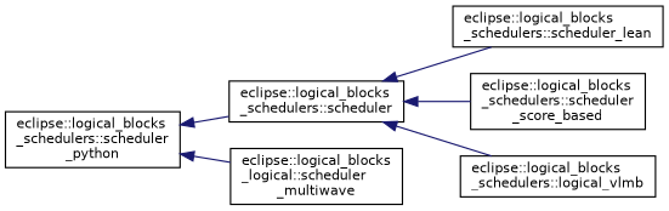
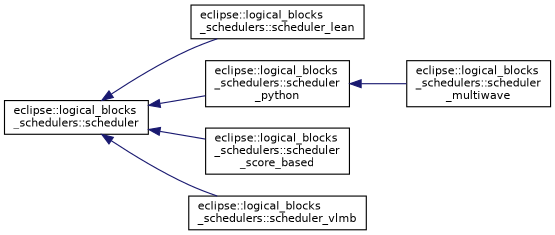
  digraph {
    rankdir=LR
    node [color=black fillcolor=white fontname=Helvetica fontsize=10 shape=record style=filled]
    edge [color=midnightblue dir=back fontname=Helvetica fontsize=10 labelfontname=Helvetica labelfontsize=10 style=solid]
    n1 [height=0.2 label="eclipse::logical_blocks\l_schedulers::scheduler" width=0.4]
    n2 [height=0.2 label="eclipse::logical_blocks\l_schedulers::scheduler_lean" width=0.4]
    n3 [height=0.2 label="eclipse::logical_blocks\l_schedulers::scheduler\l_python" width=0.4]
    n4 [height=0.2 label="eclipse::logical_blocks\l_schedulers::scheduler\l_score_based" width=0.4]
-   n5 [height=0.2 label="eclipse::logical_blocks\l_schedulers::logical_vlmb" width=0.4]
-   n6 [height=0.2 label="eclipse::logical_blocks\l_logical::scheduler\l_multiwave" width=0.4]
+   n5 [height=0.2 label="eclipse::logical_blocks\l_schedulers::scheduler_vlmb" width=0.4]
+   n6 [height=0.2 label="eclipse::logical_blocks\l_schedulers::scheduler\l_multiwave" width=0.4]
    n1 -> n2
-   n3 -> n1
+   n1 -> n3
    n1 -> n4
    n1 -> n5
    n3 -> n6
  }
